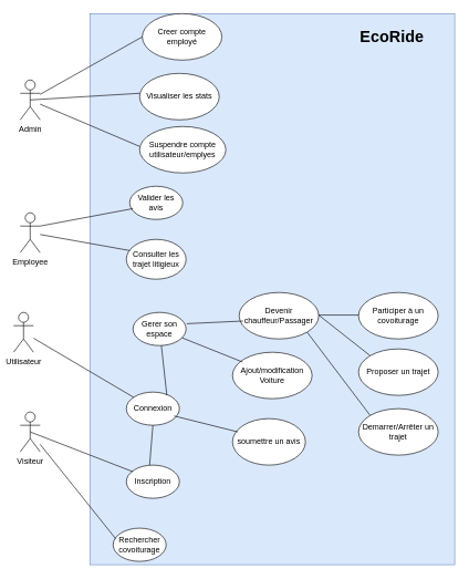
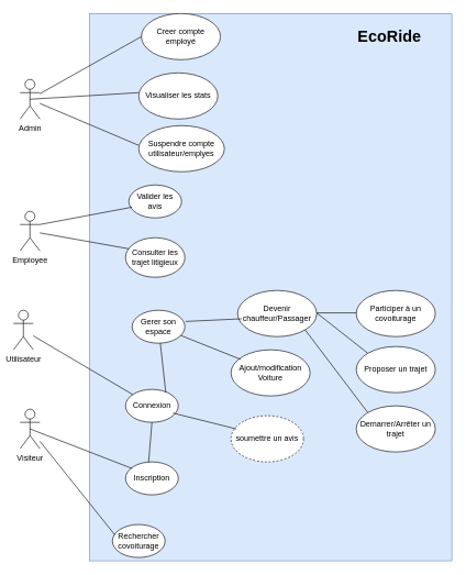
  <mxCell id="0" />
  <mxCell id="1" parent="0" />
  <mxCell id="2" value="" style="rounded=0;whiteSpace=wrap;html=1;fillColor=#dae8fc;strokeColor=#6c8ebf;" vertex="1" parent="1"><mxGeometry x="135" y="20" width="550" height="830" as="geometry" /></mxCell>
  <mxCell id="3" value="EcoRide&lt;div&gt;&lt;br&gt;&lt;/div&gt;" style="text;strokeColor=none;fillColor=none;html=1;fontSize=24;fontStyle=1;verticalAlign=middle;align=center;" vertex="1" parent="1"><mxGeometry x="540" y="50" width="100" height="40" as="geometry" /></mxCell>
  <mxCell id="4" value="Admin&lt;div&gt;&lt;br&gt;&lt;/div&gt;" style="shape=umlActor;verticalLabelPosition=bottom;verticalAlign=top;html=1;outlineConnect=0;" vertex="1" parent="1"><mxGeometry x="30" y="120" width="30" height="60" as="geometry" /></mxCell>
  <mxCell id="5" value="Employee&lt;div&gt;&lt;br&gt;&lt;/div&gt;" style="shape=umlActor;verticalLabelPosition=bottom;verticalAlign=top;html=1;outlineConnect=0;" vertex="1" parent="1"><mxGeometry x="30" y="320" width="30" height="60" as="geometry" /></mxCell>
  <mxCell id="6" value="&lt;div&gt;Utilisateur&lt;/div&gt;&lt;div&gt;&lt;br&gt;&lt;/div&gt;" style="shape=umlActor;verticalLabelPosition=bottom;verticalAlign=top;html=1;outlineConnect=0;" vertex="1" parent="1"><mxGeometry x="20" y="470" width="30" height="60" as="geometry" /></mxCell>
  <mxCell id="7" value="&lt;div&gt;Visiteur&lt;/div&gt;" style="shape=umlActor;verticalLabelPosition=bottom;verticalAlign=top;html=1;outlineConnect=0;" vertex="1" parent="1"><mxGeometry x="30" y="620" width="30" height="60" as="geometry" /></mxCell>
  <mxCell id="8" value="Rechercher covoiturage" style="ellipse;whiteSpace=wrap;html=1;" vertex="1" parent="1"><mxGeometry x="170" y="795" width="80" height="50" as="geometry" /></mxCell>
  <mxCell id="9" value="Inscription" style="ellipse;whiteSpace=wrap;html=1;" vertex="1" parent="1"><mxGeometry x="190" y="700" width="80" height="50" as="geometry" /></mxCell>
  <mxCell id="10" value="Connexion" style="ellipse;whiteSpace=wrap;html=1;" vertex="1" parent="1"><mxGeometry x="190" y="590" width="80" height="50" as="geometry" /></mxCell>
  <mxCell id="11" value="Gerer son espace" style="ellipse;whiteSpace=wrap;html=1;" vertex="1" parent="1"><mxGeometry x="200" y="470" width="80" height="50" as="geometry" /></mxCell>
  <mxCell id="12" value="Devenir chauffeur/Passager" style="ellipse;whiteSpace=wrap;html=1;" vertex="1" parent="1"><mxGeometry x="360" y="440" width="120" height="70" as="geometry" /></mxCell>
  <mxCell id="13" value="Ajout/modification Voiture" style="ellipse;whiteSpace=wrap;html=1;" vertex="1" parent="1"><mxGeometry x="350" y="530" width="120" height="70" as="geometry" /></mxCell>
  <mxCell id="14" value="Proposer un trajet" style="ellipse;whiteSpace=wrap;html=1;" vertex="1" parent="1"><mxGeometry x="540" y="525" width="120" height="70" as="geometry" /></mxCell>
  <mxCell id="15" value="Participer à un covoiturage" style="ellipse;whiteSpace=wrap;html=1;" vertex="1" parent="1"><mxGeometry x="540" y="440" width="120" height="70" as="geometry" /></mxCell>
  <mxCell id="16" value="Demarrer/Arrêter un trajet" style="ellipse;whiteSpace=wrap;html=1;" vertex="1" parent="1"><mxGeometry x="540" y="615" width="120" height="70" as="geometry" /></mxCell>
- <mxCell id="17" value="soumettre un avis" style="ellipse;whiteSpace=wrap;html=1;" vertex="1" parent="1"><mxGeometry x="350" y="630" width="110" height="70" as="geometry" /></mxCell>
+ <mxCell id="17" value="soumettre un avis" style="ellipse;whiteSpace=wrap;html=1;dashed=1;" vertex="1" parent="1"><mxGeometry x="350" y="630" width="110" height="70" as="geometry" /></mxCell>
  <mxCell id="18" value="Valider les avis" style="ellipse;whiteSpace=wrap;html=1;" vertex="1" parent="1"><mxGeometry x="195" y="280" width="80" height="50" as="geometry" /></mxCell>
  <mxCell id="19" value="Consulter les trajet litigieux" style="ellipse;whiteSpace=wrap;html=1;" vertex="1" parent="1"><mxGeometry x="190" y="360" width="90" height="60" as="geometry" /></mxCell>
  <mxCell id="20" value="Creer compte employé" style="ellipse;whiteSpace=wrap;html=1;" vertex="1" parent="1"><mxGeometry x="214" y="20" width="120" height="70" as="geometry" /></mxCell>
  <mxCell id="21" value="Suspendre compte utilisateur/emplyes" style="ellipse;whiteSpace=wrap;html=1;" vertex="1" parent="1"><mxGeometry x="210" y="190" width="130" height="70" as="geometry" /></mxCell>
  <mxCell id="22" value="Visualiser les stats" style="ellipse;whiteSpace=wrap;html=1;" vertex="1" parent="1"><mxGeometry x="210" y="110" width="120" height="70" as="geometry" /></mxCell>
  <mxCell id="23" value="" style="endArrow=none;html=1;rounded=0;entryX=0;entryY=0.5;entryDx=0;entryDy=0;" edge="1" parent="1" source="4" target="20"><mxGeometry width="50" height="50" relative="1" as="geometry"><mxPoint x="350" y="300" as="sourcePoint" /><mxPoint x="400" y="250" as="targetPoint" /><Array as="points" /></mxGeometry></mxCell>
  <mxCell id="24" value="" style="endArrow=none;html=1;rounded=0;entryX=0;entryY=0.5;entryDx=0;entryDy=0;exitX=0.5;exitY=0.5;exitDx=0;exitDy=0;exitPerimeter=0;" edge="1" parent="1" source="4"><mxGeometry width="50" height="50" relative="1" as="geometry"><mxPoint x="56" y="227" as="sourcePoint" /><mxPoint x="210" y="140" as="targetPoint" /><Array as="points" /></mxGeometry></mxCell>
  <mxCell id="25" value="" style="endArrow=none;html=1;rounded=0;entryX=0;entryY=0.5;entryDx=0;entryDy=0;" edge="1" parent="1" source="4"><mxGeometry width="50" height="50" relative="1" as="geometry"><mxPoint x="45" y="230" as="sourcePoint" /><mxPoint x="210" y="220" as="targetPoint" /><Array as="points" /></mxGeometry></mxCell>
  <mxCell id="26" value="" style="endArrow=none;html=1;rounded=0;entryX=0;entryY=0.5;entryDx=0;entryDy=0;exitX=1;exitY=0.333;exitDx=0;exitDy=0;exitPerimeter=0;" edge="1" parent="1" source="5"><mxGeometry width="50" height="50" relative="1" as="geometry"><mxPoint x="50" y="249.64" as="sourcePoint" /><mxPoint x="200" y="313.64" as="targetPoint" /><Array as="points" /></mxGeometry></mxCell>
  <mxCell id="27" value="" style="endArrow=none;html=1;rounded=0;entryX=0;entryY=0.5;entryDx=0;entryDy=0;" edge="1" parent="1" source="5"><mxGeometry width="50" height="50" relative="1" as="geometry"><mxPoint x="55" y="403.18" as="sourcePoint" /><mxPoint x="195" y="376.82" as="targetPoint" /><Array as="points" /></mxGeometry></mxCell>
  <mxCell id="28" value="" style="endArrow=none;html=1;rounded=0;" edge="1" parent="1" source="6" target="10"><mxGeometry width="50" height="50" relative="1" as="geometry"><mxPoint x="50" y="534.86" as="sourcePoint" /><mxPoint x="195" y="530" as="targetPoint" /><Array as="points" /></mxGeometry></mxCell>
  <mxCell id="29" value="" style="endArrow=none;html=1;rounded=0;entryX=0.763;entryY=0.1;entryDx=0;entryDy=0;entryPerimeter=0;" edge="1" parent="1" source="11" target="10"><mxGeometry width="50" height="50" relative="1" as="geometry"><mxPoint x="209" y="511" as="sourcePoint" /><mxPoint x="360" y="600" as="targetPoint" /><Array as="points" /></mxGeometry></mxCell>
  <mxCell id="30" value="" style="endArrow=none;html=1;rounded=0;" edge="1" parent="1" source="11"><mxGeometry width="50" height="50" relative="1" as="geometry"><mxPoint x="214" y="455.66" as="sourcePoint" /><mxPoint x="365" y="544.66" as="targetPoint" /><Array as="points" /></mxGeometry></mxCell>
  <mxCell id="31" value="" style="endArrow=none;html=1;rounded=0;entryX=0.05;entryY=0.614;entryDx=0;entryDy=0;entryPerimeter=0;exitX=1.013;exitY=0.34;exitDx=0;exitDy=0;exitPerimeter=0;" edge="1" parent="1" source="11" target="12"><mxGeometry width="50" height="50" relative="1" as="geometry"><mxPoint x="269" y="469.72" as="sourcePoint" /><mxPoint x="360" y="506.38" as="targetPoint" /><Array as="points" /></mxGeometry></mxCell>
  <mxCell id="32" value="" style="endArrow=none;html=1;rounded=0;exitX=1.013;exitY=0.34;exitDx=0;exitDy=0;exitPerimeter=0;" edge="1" parent="1"><mxGeometry width="50" height="50" relative="1" as="geometry"><mxPoint x="479.96" y="474.02" as="sourcePoint" /><mxPoint x="540" y="474" as="targetPoint" /><Array as="points" /></mxGeometry></mxCell>
  <mxCell id="33" value="" style="endArrow=none;html=1;rounded=0;exitX=1.013;exitY=0.34;exitDx=0;exitDy=0;exitPerimeter=0;entryX=0;entryY=0;entryDx=0;entryDy=0;" edge="1" parent="1" target="14"><mxGeometry width="50" height="50" relative="1" as="geometry"><mxPoint x="479.96" y="474.02" as="sourcePoint" /><mxPoint x="540" y="474" as="targetPoint" /><Array as="points" /></mxGeometry></mxCell>
  <mxCell id="34" value="" style="endArrow=none;html=1;rounded=0;exitX=0;exitY=0;exitDx=0;exitDy=0;entryX=1;entryY=1;entryDx=0;entryDy=0;" edge="1" parent="1" source="16" target="12"><mxGeometry width="50" height="50" relative="1" as="geometry"><mxPoint x="350" y="650" as="sourcePoint" /><mxPoint x="400" y="600" as="targetPoint" /></mxGeometry></mxCell>
  <mxCell id="35" value="" style="endArrow=none;html=1;rounded=0;entryX=0.9;entryY=0.72;entryDx=0;entryDy=0;entryPerimeter=0;exitX=0.073;exitY=0.286;exitDx=0;exitDy=0;exitPerimeter=0;" edge="1" parent="1" source="17" target="10"><mxGeometry width="50" height="50" relative="1" as="geometry"><mxPoint x="350" y="650" as="sourcePoint" /><mxPoint x="400" y="600" as="targetPoint" /></mxGeometry></mxCell>
  <mxCell id="36" value="" style="endArrow=none;html=1;rounded=0;exitX=0.5;exitY=0.5;exitDx=0;exitDy=0;exitPerimeter=0;entryX=0.125;entryY=0.2;entryDx=0;entryDy=0;entryPerimeter=0;" edge="1" parent="1" source="7" target="9"><mxGeometry width="50" height="50" relative="1" as="geometry"><mxPoint x="110" y="720" as="sourcePoint" /><mxPoint x="190" y="710" as="targetPoint" /></mxGeometry></mxCell>
  <mxCell id="37" value="" style="endArrow=none;html=1;rounded=0;entryX=0.5;entryY=1;entryDx=0;entryDy=0;" edge="1" parent="1" target="10"><mxGeometry width="50" height="50" relative="1" as="geometry"><mxPoint x="225" y="700" as="sourcePoint" /><mxPoint x="275" y="650" as="targetPoint" /></mxGeometry></mxCell>
  <mxCell id="38" value="" style="endArrow=none;html=1;rounded=0;entryX=0.05;entryY=0.32;entryDx=0;entryDy=0;entryPerimeter=0;" edge="1" parent="1" source="7" target="8"><mxGeometry width="50" height="50" relative="1" as="geometry"><mxPoint x="70" y="780" as="sourcePoint" /><mxPoint x="120" y="730" as="targetPoint" /></mxGeometry></mxCell>
